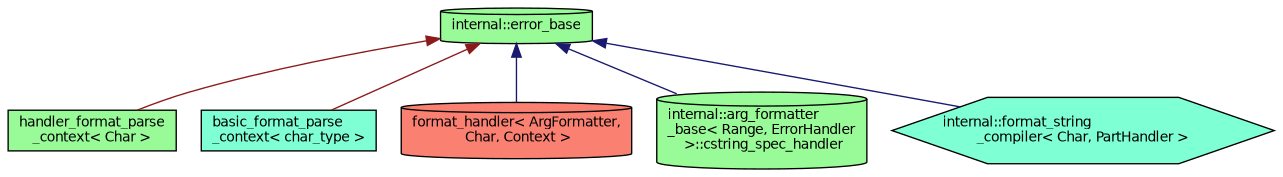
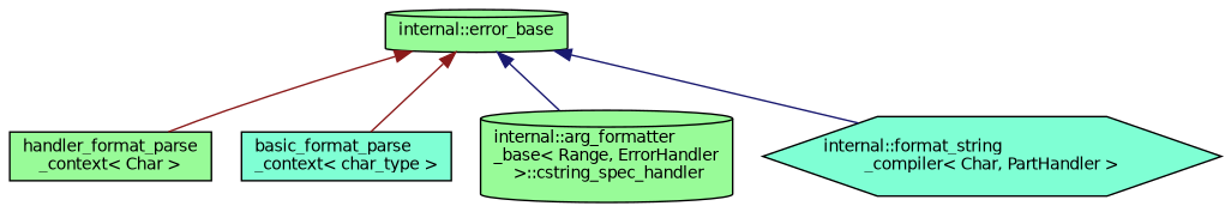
  digraph {
    rankdir=TB
    node [color=black fillcolor=palegreen fontname=Helvetica fontsize=10 shape=cylinder style=filled]
    edge [color=midnightblue dir=back fontname=Helvetica fontsize=10 labelfontname=Helvetica labelfontsize=10 style=solid]
    n1 [height=0.2 label="internal::error_base" width=0.4]
    n2 [height=0.2 label="handler_format_parse\l_context\< Char \>" shape=box width=0.4]
    n3 [fillcolor=aquamarine height=0.2 label="basic_format_parse\l_context\< char_type \>" shape=box width=0.4]
-   n4 [fillcolor=salmon height=0.2 label="format_handler\< ArgFormatter,\l Char, Context \>" width=0.4]
    n5 [height=0.2 label="internal::arg_formatter\l_base\< Range, ErrorHandler\l \>::cstring_spec_handler" width=0.4]
    n6 [fillcolor=aquamarine height=0.2 label="internal::format_string\l_compiler\< Char, PartHandler \>" shape=hexagon width=0.4]
    n1 -> n2 [color=firebrick4]
    n1 -> n3 [color=firebrick4]
-   n1 -> n4
    n1 -> n5
    n1 -> n6
  }
